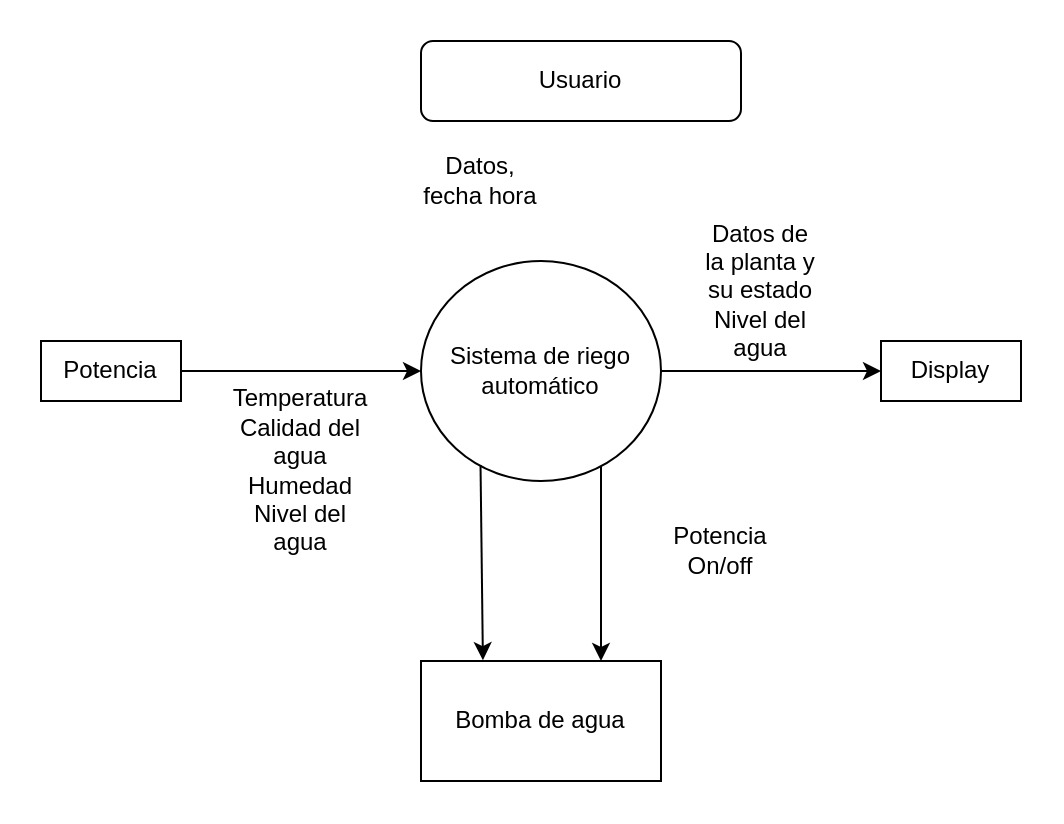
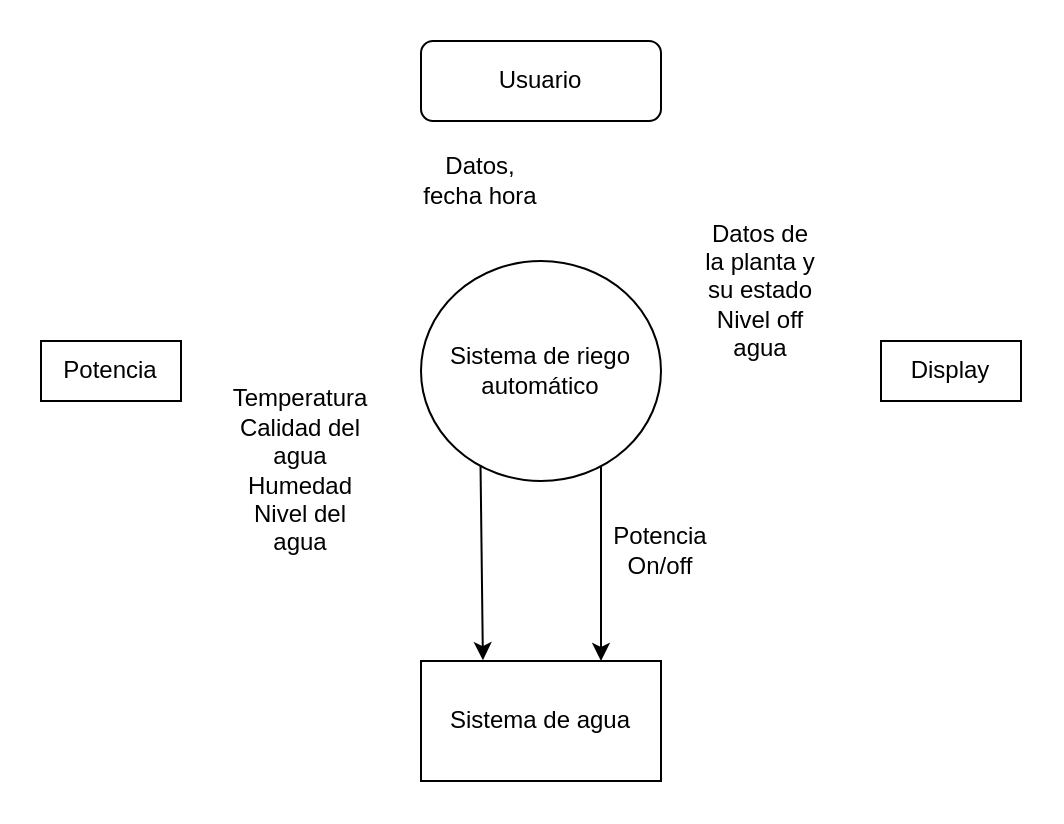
  <mxCell id="0" />
  <mxCell id="1" parent="0" />
- <mxCell id="2" value="Usuario" style="rounded=1;whiteSpace=wrap;html=1;fontSize=12;glass=0;strokeWidth=1;shadow=0;" parent="1" vertex="1"><mxGeometry x="210" y="20" width="160" height="40" as="geometry" /></mxCell>
+ <mxCell id="2" value="Usuario" style="rounded=1;whiteSpace=wrap;html=1;fontSize=12;glass=0;strokeWidth=1;shadow=0;" parent="1" vertex="1"><mxGeometry x="210" y="20" width="120" height="40" as="geometry" /></mxCell>
  <mxCell id="3" value="Datos, fecha hora" style="text;html=1;align=center;verticalAlign=middle;whiteSpace=wrap;rounded=0;rotation=0;" parent="1" vertex="1"><mxGeometry x="210" y="80" width="60" height="20" as="geometry" /></mxCell>
  <mxCell id="4" value="" style="edgeStyle=orthogonalEdgeStyle;rounded=0;orthogonalLoop=1;jettySize=auto;html=1;" parent="1" source="6" target="7" edge="1"><mxGeometry relative="1" as="geometry"><Array as="points"><mxPoint x="300" y="320" /><mxPoint x="300" y="320" /></Array></mxGeometry></mxCell>
- <mxCell id="5" style="edgeStyle=orthogonalEdgeStyle;rounded=0;orthogonalLoop=1;jettySize=auto;html=1;exitX=1;exitY=0.5;exitDx=0;exitDy=0;entryX=0;entryY=0.5;entryDx=0;entryDy=0;" parent="1" source="6" target="13" edge="1"><mxGeometry relative="1" as="geometry" /></mxCell>
  <mxCell id="6" value="Sistema de riego automático" style="ellipse;whiteSpace=wrap;html=1;" parent="1" vertex="1"><mxGeometry x="210" y="130" width="120" height="110" as="geometry" /></mxCell>
- <mxCell id="7" value="Bomba de agua " style="whiteSpace=wrap;html=1;" parent="1" vertex="1"><mxGeometry x="210" y="330" width="120" height="60" as="geometry" /></mxCell>
- <mxCell id="8" value="&lt;div&gt;Potencia&lt;/div&gt;&lt;div&gt;On/off&lt;br&gt;&lt;/div&gt;" style="text;strokeColor=none;align=center;fillColor=none;html=1;verticalAlign=middle;whiteSpace=wrap;rounded=0;" parent="1" vertex="1"><mxGeometry x="330" y="260" width="60" height="30" as="geometry" /></mxCell>
+ <mxCell id="7" value="Sistema de agua " style="whiteSpace=wrap;html=1;" parent="1" vertex="1"><mxGeometry x="210" y="330" width="120" height="60" as="geometry" /></mxCell>
+ <mxCell id="8" value="&lt;div&gt;Potencia&lt;/div&gt;&lt;div&gt;On/off&lt;br&gt;&lt;/div&gt;" style="text;strokeColor=none;align=center;fillColor=none;html=1;verticalAlign=middle;whiteSpace=wrap;rounded=0;" parent="1" vertex="1"><mxGeometry x="300" y="260" width="60" height="30" as="geometry" /></mxCell>
  <mxCell id="9" value="" style="endArrow=classic;html=1;rounded=0;entryX=0.258;entryY=-0.007;entryDx=0;entryDy=0;entryPerimeter=0;exitX=0.248;exitY=0.927;exitDx=0;exitDy=0;exitPerimeter=0;" parent="1" source="6" target="7" edge="1"><mxGeometry width="50" height="50" relative="1" as="geometry"><mxPoint x="239.46" y="225.25" as="sourcePoint" /><mxPoint x="240.54" y="345" as="targetPoint" /></mxGeometry></mxCell>
- <mxCell id="10" style="edgeStyle=orthogonalEdgeStyle;rounded=0;orthogonalLoop=1;jettySize=auto;html=1;exitX=1;exitY=0.5;exitDx=0;exitDy=0;entryX=0;entryY=0.5;entryDx=0;entryDy=0;" parent="1" source="11" target="6" edge="1"><mxGeometry relative="1" as="geometry" /></mxCell>
  <mxCell id="11" value="Potencia " style="rounded=0;whiteSpace=wrap;html=1;" parent="1" vertex="1"><mxGeometry x="20" y="170" width="70" height="30" as="geometry" /></mxCell>
  <mxCell id="12" value="&lt;div&gt;Temperatura&lt;/div&gt;&lt;div&gt;Calidad del agua&lt;/div&gt;&lt;div&gt;Humedad&lt;/div&gt;&lt;div&gt;Nivel del agua&lt;/div&gt;" style="text;strokeColor=none;align=center;fillColor=none;html=1;verticalAlign=middle;whiteSpace=wrap;rounded=0;" parent="1" vertex="1"><mxGeometry x="120" y="220" width="60" height="30" as="geometry" /></mxCell>
  <mxCell id="13" value="Display" style="rounded=0;whiteSpace=wrap;html=1;" parent="1" vertex="1"><mxGeometry x="440" y="170" width="70" height="30" as="geometry" /></mxCell>
- <mxCell id="14" value="&lt;div&gt;Datos de la planta y su estado&lt;/div&gt;&lt;div&gt;Nivel del agua&lt;/div&gt;" style="text;html=1;align=center;verticalAlign=middle;whiteSpace=wrap;rounded=0;" parent="1" vertex="1"><mxGeometry x="350" y="130" width="60" height="30" as="geometry" /></mxCell>
+ <mxCell id="14" value="&lt;div&gt;Datos de la planta y su estado&lt;/div&gt;&lt;div&gt;Nivel off agua&lt;/div&gt;" style="text;html=1;align=center;verticalAlign=middle;whiteSpace=wrap;rounded=0;" parent="1" vertex="1"><mxGeometry x="350" y="130" width="60" height="30" as="geometry" /></mxCell>
